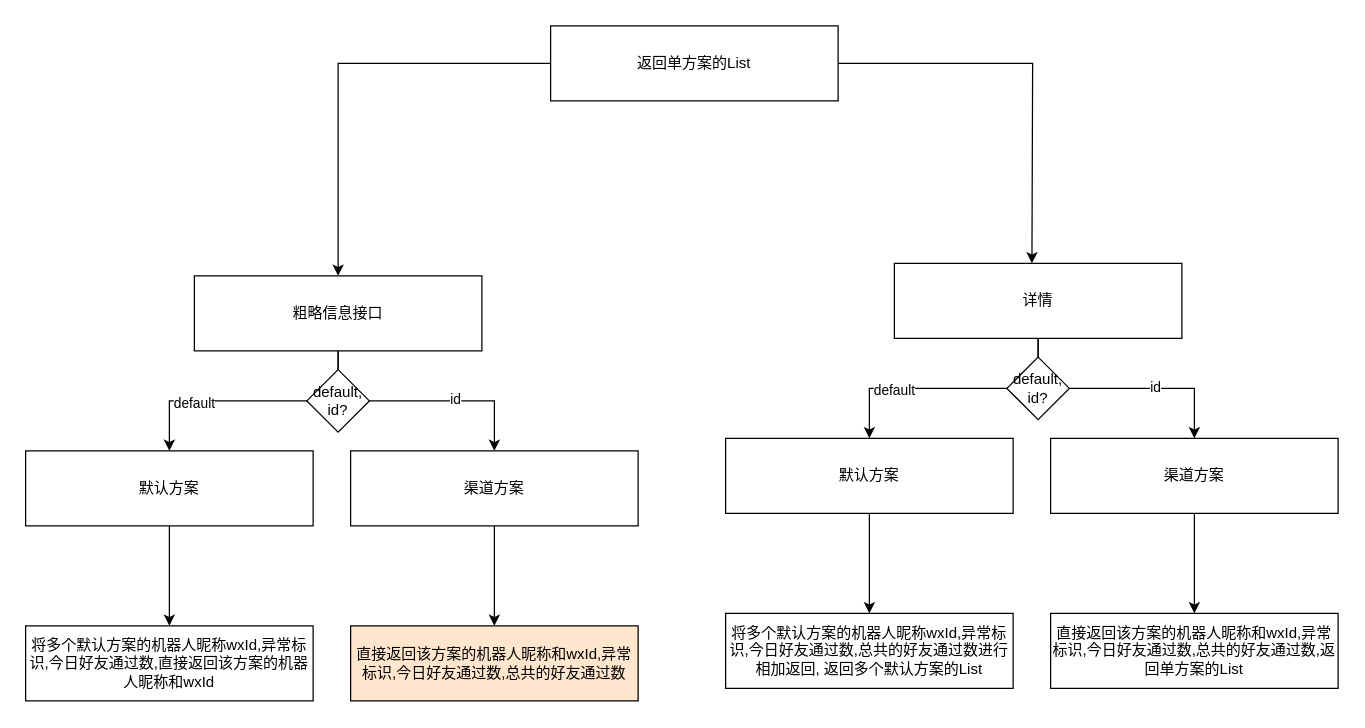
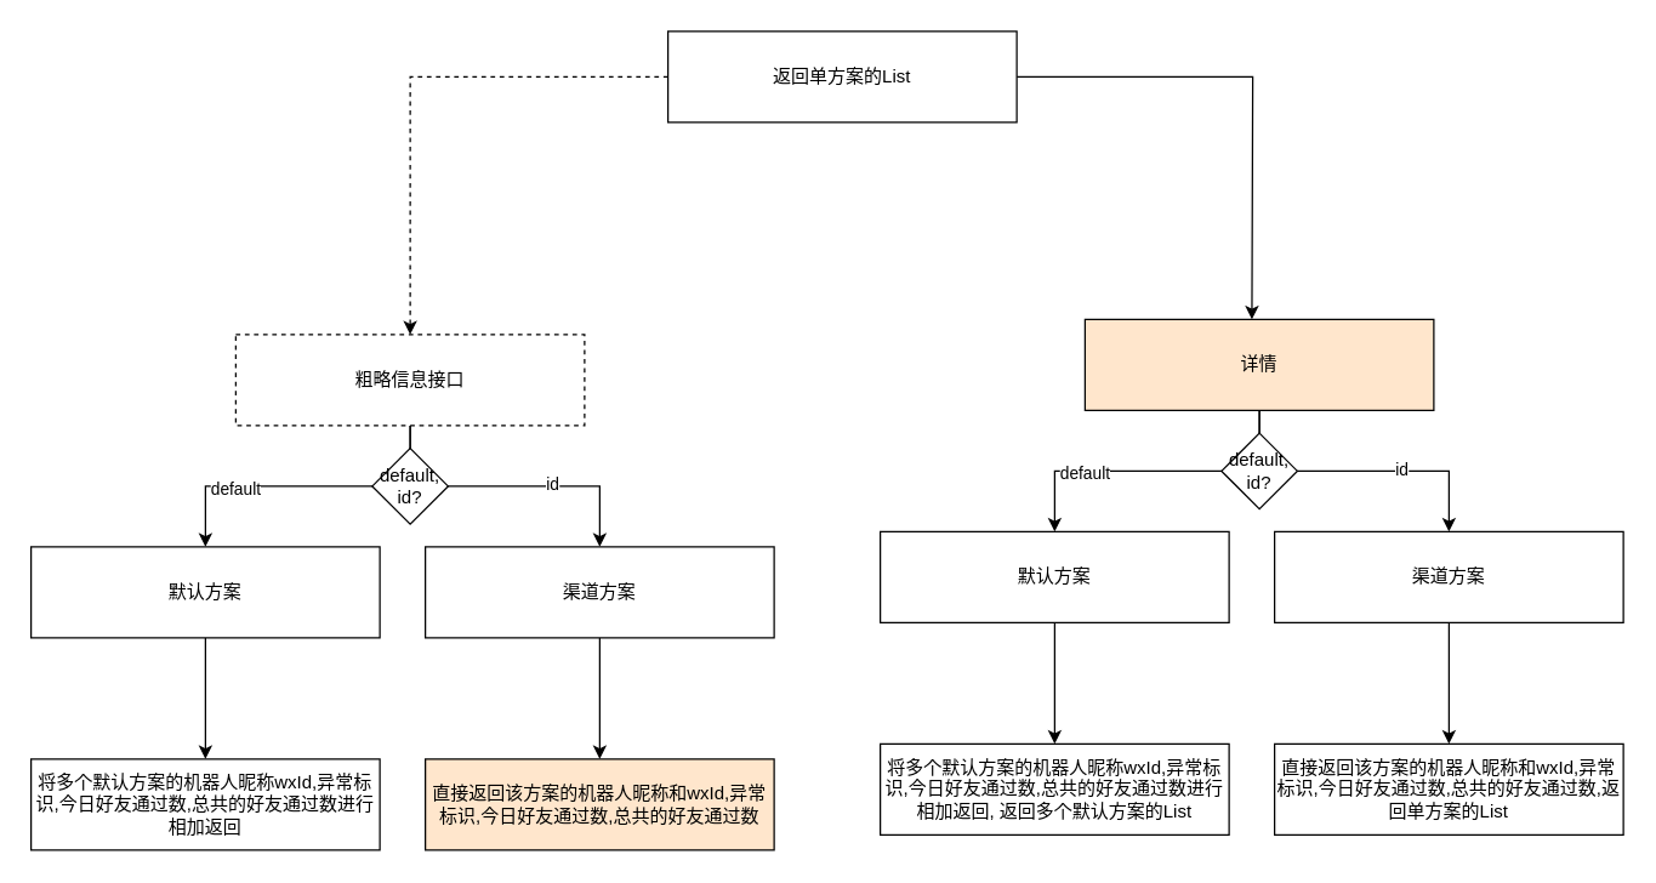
  <mxCell id="0" />
  <mxCell id="1" parent="0" />
- <mxCell id="2" value="" style="edgeStyle=orthogonalEdgeStyle;rounded=0;orthogonalLoop=1;jettySize=auto;html=1;" edge="1" parent="1" source="4" target="9"><mxGeometry relative="1" as="geometry" /></mxCell>
+ <mxCell id="2" value="" style="edgeStyle=orthogonalEdgeStyle;rounded=0;orthogonalLoop=1;jettySize=auto;html=1;dashed=1;" edge="1" parent="1" source="4" target="9"><mxGeometry relative="1" as="geometry" /></mxCell>
  <mxCell id="3" value="" style="edgeStyle=orthogonalEdgeStyle;rounded=0;orthogonalLoop=1;jettySize=auto;html=1;entryX=0.435;entryY=-0.083;entryDx=0;entryDy=0;entryPerimeter=0;exitX=1;exitY=0.5;exitDx=0;exitDy=0;" edge="1" parent="1" source="4"><mxGeometry relative="1" as="geometry"><mxPoint x="680" y="55.047" as="sourcePoint" /><mxPoint x="825.05" y="210" as="targetPoint" /></mxGeometry></mxCell>
  <mxCell id="4" value="返回单方案的List" style="rounded=0;whiteSpace=wrap;html=1;" vertex="1" parent="1"><mxGeometry x="440" y="20" width="230" height="60" as="geometry" /></mxCell>
  <mxCell id="5" value="" style="edgeStyle=orthogonalEdgeStyle;rounded=0;orthogonalLoop=1;jettySize=auto;html=1;" edge="1" parent="1" source="9" target="11"><mxGeometry relative="1" as="geometry"><Array as="points"><mxPoint x="270" y="320" /><mxPoint x="135" y="320" /></Array></mxGeometry></mxCell>
  <mxCell id="6" value="default" style="edgeLabel;html=1;align=center;verticalAlign=middle;resizable=0;points=[];" vertex="1" connectable="0" parent="5"><mxGeometry x="0.455" y="1" relative="1" as="geometry"><mxPoint as="offset" /></mxGeometry></mxCell>
  <mxCell id="7" value="" style="edgeStyle=orthogonalEdgeStyle;rounded=0;orthogonalLoop=1;jettySize=auto;html=1;" edge="1" parent="1" source="9" target="14"><mxGeometry relative="1" as="geometry" /></mxCell>
  <mxCell id="8" value="id" style="edgeLabel;html=1;align=center;verticalAlign=middle;resizable=0;points=[];" vertex="1" connectable="0" parent="7"><mxGeometry x="0.298" y="2" relative="1" as="geometry"><mxPoint as="offset" /></mxGeometry></mxCell>
- <mxCell id="9" value="粗略信息接口" style="rounded=0;whiteSpace=wrap;html=1;" vertex="1" parent="1"><mxGeometry x="155" y="220" width="230" height="60" as="geometry" /></mxCell>
+ <mxCell id="9" value="粗略信息接口" style="rounded=0;whiteSpace=wrap;html=1;dashed=1;" vertex="1" parent="1"><mxGeometry x="155" y="220" width="230" height="60" as="geometry" /></mxCell>
  <mxCell id="10" value="" style="edgeStyle=orthogonalEdgeStyle;rounded=0;orthogonalLoop=1;jettySize=auto;html=1;" edge="1" parent="1" source="11" target="12"><mxGeometry relative="1" as="geometry" /></mxCell>
  <mxCell id="11" value="默认方案" style="rounded=0;whiteSpace=wrap;html=1;" vertex="1" parent="1"><mxGeometry x="20" y="360" width="230" height="60" as="geometry" /></mxCell>
- <mxCell id="12" value="将多个默认方案的机器人昵称wxId,异常标识,今日好友通过数,直接返回该方案的机器人昵称和wxId" style="rounded=0;whiteSpace=wrap;html=1;" vertex="1" parent="1"><mxGeometry x="20" y="500" width="230" height="60" as="geometry" /></mxCell>
+ <mxCell id="12" value="将多个默认方案的机器人昵称wxId,异常标识,今日好友通过数,总共的好友通过数进行相加返回" style="rounded=0;whiteSpace=wrap;html=1;" vertex="1" parent="1"><mxGeometry x="20" y="500" width="230" height="60" as="geometry" /></mxCell>
  <mxCell id="13" value="" style="edgeStyle=orthogonalEdgeStyle;rounded=0;orthogonalLoop=1;jettySize=auto;html=1;" edge="1" parent="1" source="14" target="15"><mxGeometry relative="1" as="geometry" /></mxCell>
  <mxCell id="14" value="渠道方案" style="rounded=0;whiteSpace=wrap;html=1;" vertex="1" parent="1"><mxGeometry x="280" y="360" width="230" height="60" as="geometry" /></mxCell>
  <mxCell id="15" value="直接返回该方案的机器人昵称和wxId,异常标识,今日好友通过数,总共的好友通过数" style="rounded=0;whiteSpace=wrap;html=1;fillColor=#ffe6cc;" vertex="1" parent="1"><mxGeometry x="280" y="500" width="230" height="60" as="geometry" /></mxCell>
  <mxCell id="16" value="default, id?" style="rhombus;whiteSpace=wrap;html=1;" vertex="1" parent="1"><mxGeometry x="245" y="295" width="50" height="50" as="geometry" /></mxCell>
  <mxCell id="17" value="" style="edgeStyle=orthogonalEdgeStyle;rounded=0;orthogonalLoop=1;jettySize=auto;html=1;" edge="1" parent="1" source="21" target="23"><mxGeometry relative="1" as="geometry"><Array as="points"><mxPoint x="830" y="310" /><mxPoint x="695" y="310" /></Array></mxGeometry></mxCell>
  <mxCell id="18" value="default" style="edgeLabel;html=1;align=center;verticalAlign=middle;resizable=0;points=[];" vertex="1" connectable="0" parent="17"><mxGeometry x="0.455" y="1" relative="1" as="geometry"><mxPoint as="offset" /></mxGeometry></mxCell>
  <mxCell id="19" value="" style="edgeStyle=orthogonalEdgeStyle;rounded=0;orthogonalLoop=1;jettySize=auto;html=1;" edge="1" parent="1" source="21" target="26"><mxGeometry relative="1" as="geometry" /></mxCell>
  <mxCell id="20" value="id" style="edgeLabel;html=1;align=center;verticalAlign=middle;resizable=0;points=[];" vertex="1" connectable="0" parent="19"><mxGeometry x="0.298" y="2" relative="1" as="geometry"><mxPoint as="offset" /></mxGeometry></mxCell>
- <mxCell id="21" value="详情" style="rounded=0;whiteSpace=wrap;html=1;" vertex="1" parent="1"><mxGeometry x="715" y="210" width="230" height="60" as="geometry" /></mxCell>
+ <mxCell id="21" value="详情" style="rounded=0;whiteSpace=wrap;html=1;fillColor=#ffe6cc;" vertex="1" parent="1"><mxGeometry x="715" y="210" width="230" height="60" as="geometry" /></mxCell>
  <mxCell id="22" value="" style="edgeStyle=orthogonalEdgeStyle;rounded=0;orthogonalLoop=1;jettySize=auto;html=1;" edge="1" parent="1" source="23" target="24"><mxGeometry relative="1" as="geometry" /></mxCell>
  <mxCell id="23" value="默认方案" style="rounded=0;whiteSpace=wrap;html=1;" vertex="1" parent="1"><mxGeometry x="580" y="350" width="230" height="60" as="geometry" /></mxCell>
  <mxCell id="24" value="将多个默认方案的机器人昵称wxId,异常标识,今日好友通过数,总共的好友通过数进行相加返回, 返回多个默认方案的List" style="rounded=0;whiteSpace=wrap;html=1;" vertex="1" parent="1"><mxGeometry x="580" y="490" width="230" height="60" as="geometry" /></mxCell>
  <mxCell id="25" value="" style="edgeStyle=orthogonalEdgeStyle;rounded=0;orthogonalLoop=1;jettySize=auto;html=1;" edge="1" parent="1" source="26" target="27"><mxGeometry relative="1" as="geometry" /></mxCell>
  <mxCell id="26" value="渠道方案" style="rounded=0;whiteSpace=wrap;html=1;" vertex="1" parent="1"><mxGeometry x="840" y="350" width="230" height="60" as="geometry" /></mxCell>
  <mxCell id="27" value="直接返回该方案的机器人昵称和wxId,异常标识,今日好友通过数,总共的好友通过数,返回单方案的List" style="rounded=0;whiteSpace=wrap;html=1;" vertex="1" parent="1"><mxGeometry x="840" y="490" width="230" height="60" as="geometry" /></mxCell>
  <mxCell id="28" value="default, id?" style="rhombus;whiteSpace=wrap;html=1;" vertex="1" parent="1"><mxGeometry x="805" y="285" width="50" height="50" as="geometry" /></mxCell>
